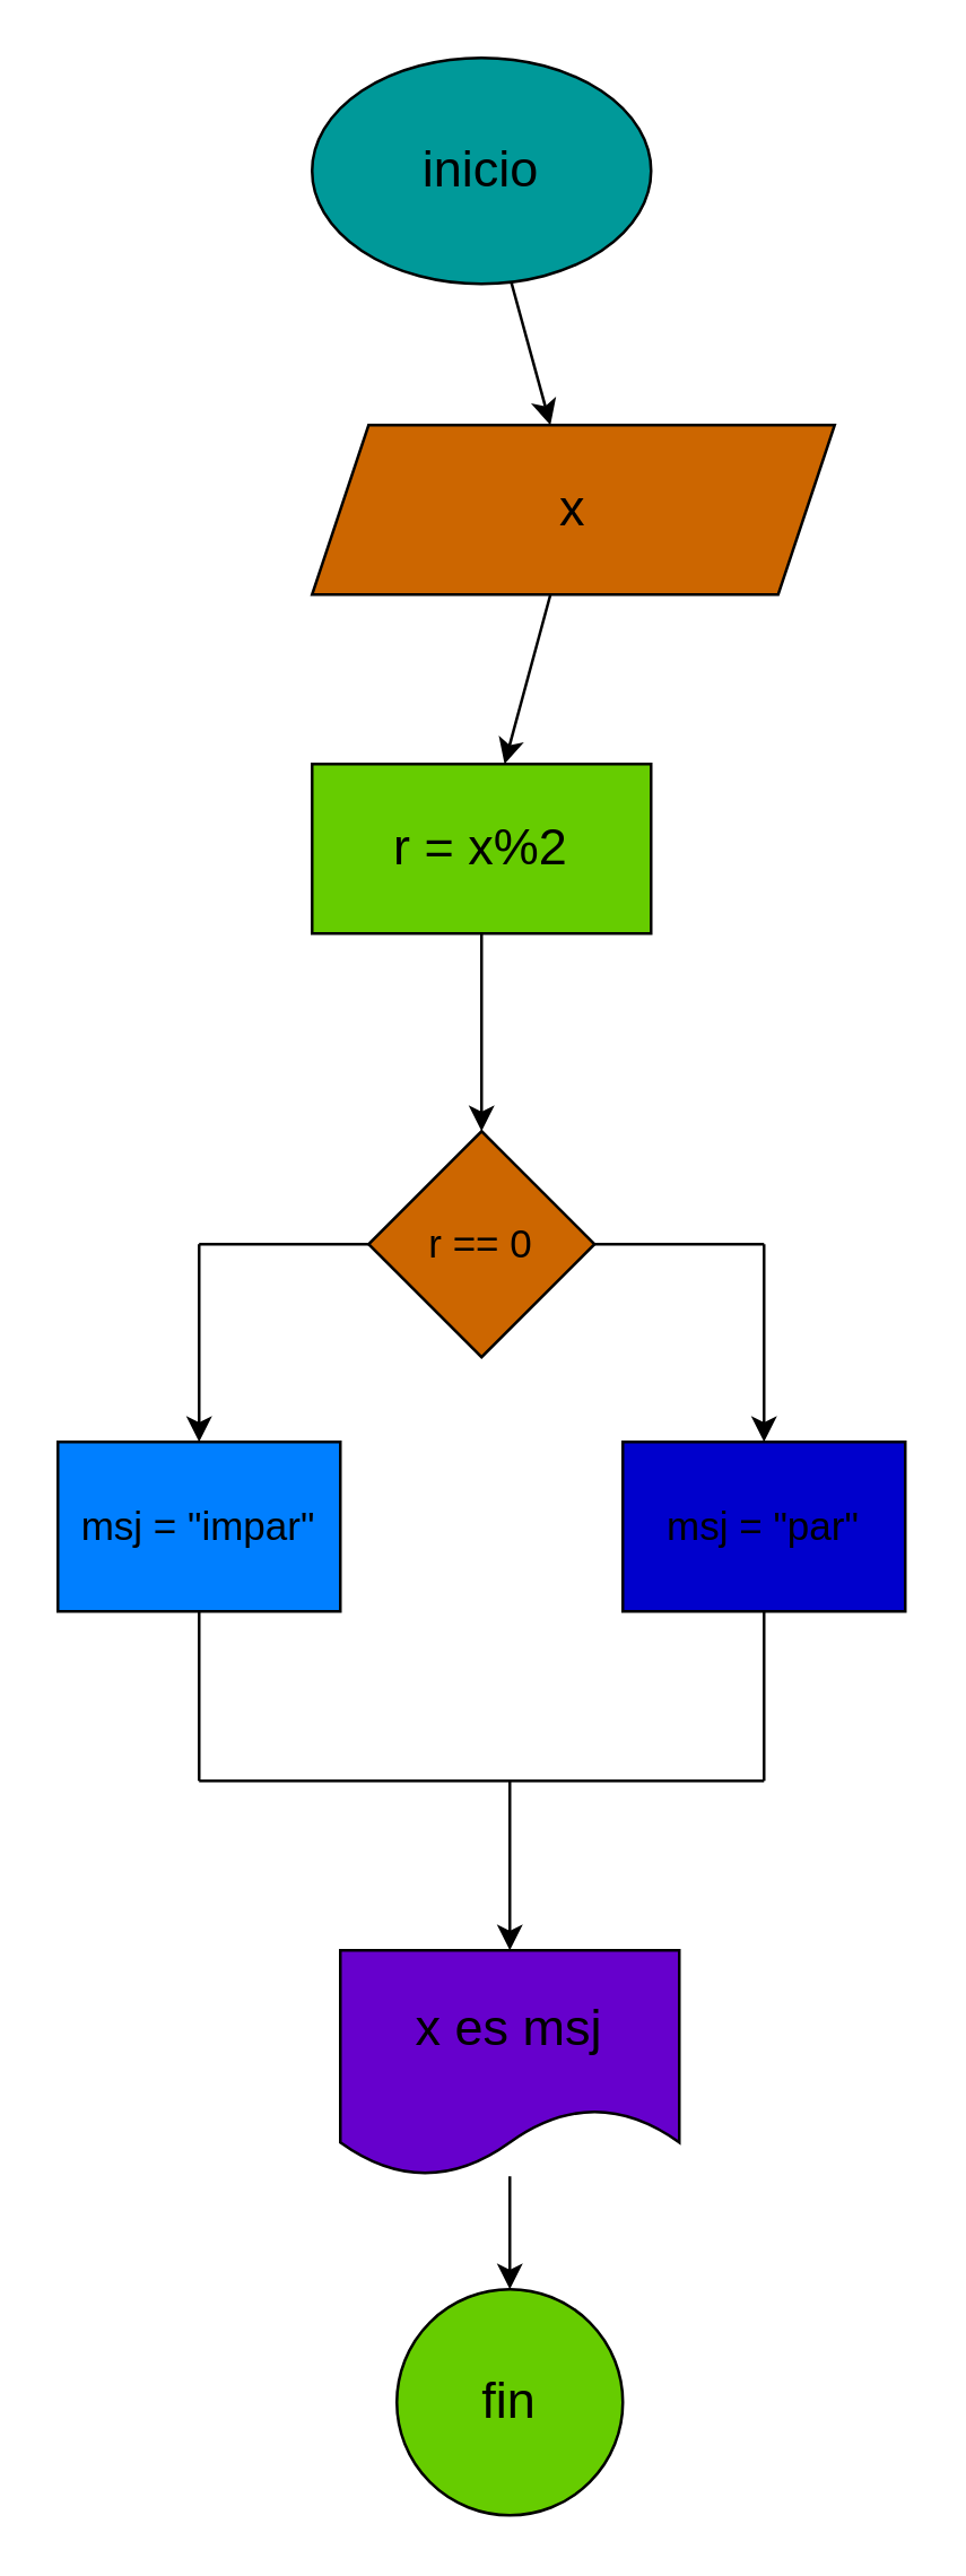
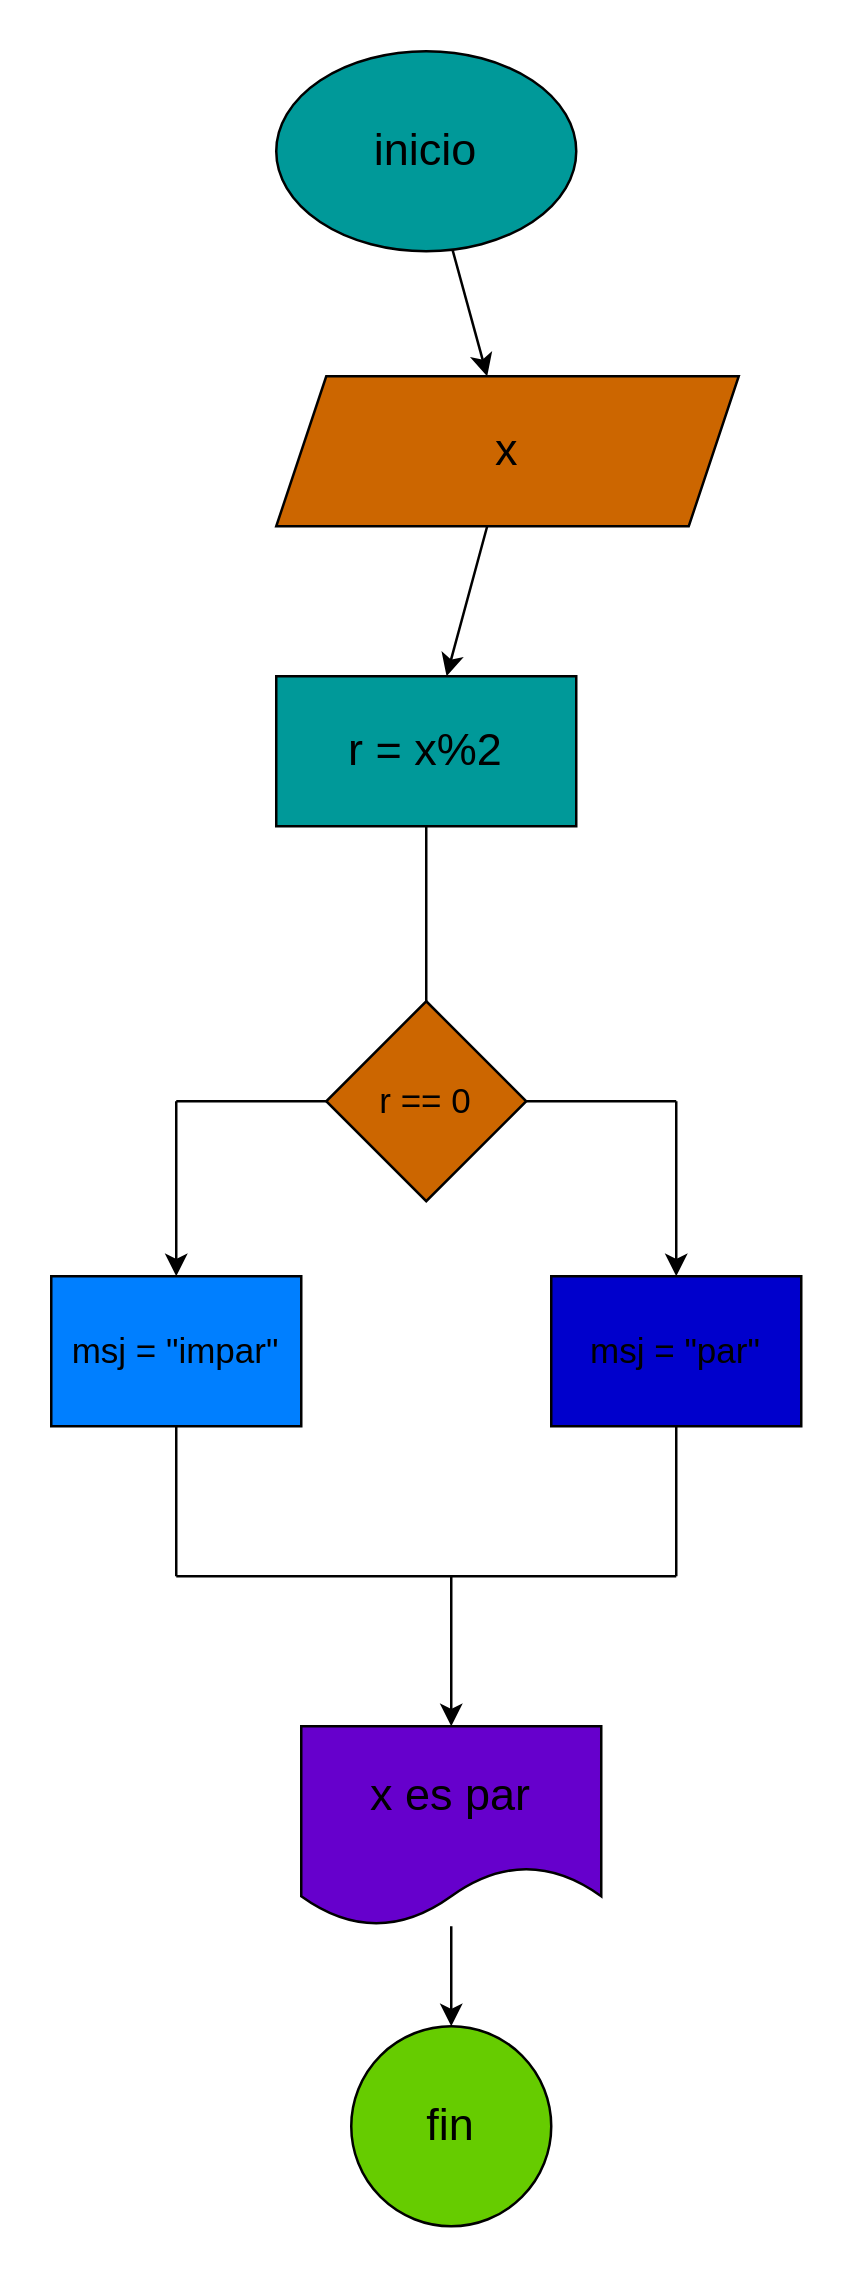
  <mxCell id="0" />
  <mxCell id="1" parent="0" />
  <mxCell id="2" value="" style="edgeStyle=none;html=1;" edge="1" parent="1" source="3" target="5"><mxGeometry relative="1" as="geometry" /></mxCell>
  <mxCell id="3" value="&lt;font style=&quot;font-size: 18px;&quot;&gt;inicio&lt;/font&gt;" style="ellipse;whiteSpace=wrap;html=1;fillColor=#009999;" vertex="1" parent="1"><mxGeometry x="110" y="20" width="120" height="80" as="geometry" /></mxCell>
  <mxCell id="4" value="" style="edgeStyle=none;html=1;" edge="1" parent="1" source="5" target="7"><mxGeometry relative="1" as="geometry" /></mxCell>
  <mxCell id="5" value="&lt;font style=&quot;font-size: 18px;&quot;&gt;x&lt;/font&gt;" style="shape=parallelogram;perimeter=parallelogramPerimeter;whiteSpace=wrap;html=1;fixedSize=1;fillColor=#CC6600;" vertex="1" parent="1"><mxGeometry x="110" y="150" width="185" height="60" as="geometry" /></mxCell>
- <mxCell id="6" value="" style="edgeStyle=none;html=1;" edge="1" parent="1" source="7" target="8"><mxGeometry relative="1" as="geometry" /></mxCell>
- <mxCell id="7" value="&lt;font style=&quot;font-size: 18px;&quot;&gt;r = x%2&lt;/font&gt;" style="whiteSpace=wrap;html=1;fillColor=#66CC00;" vertex="1" parent="1"><mxGeometry x="110" y="270" width="120" height="60" as="geometry" /></mxCell>
+ <mxCell id="6" value="" style="edgeStyle=none;html=1;endArrow=none;" edge="1" parent="1" source="7" target="8"><mxGeometry relative="1" as="geometry" /></mxCell>
+ <mxCell id="7" value="&lt;font style=&quot;font-size: 18px;&quot;&gt;r = x%2&lt;/font&gt;" style="whiteSpace=wrap;html=1;fillColor=#009999;" vertex="1" parent="1"><mxGeometry x="110" y="270" width="120" height="60" as="geometry" /></mxCell>
  <mxCell id="8" value="&lt;font style=&quot;font-size: 14px;&quot;&gt;r == 0&lt;/font&gt;" style="rhombus;whiteSpace=wrap;html=1;fillColor=#cc6600;" vertex="1" parent="1"><mxGeometry x="130" y="400" width="80" height="80" as="geometry" /></mxCell>
  <mxCell id="9" value="" style="endArrow=none;html=1;exitX=1;exitY=0.5;exitDx=0;exitDy=0;" edge="1" parent="1" source="8"><mxGeometry width="50" height="50" relative="1" as="geometry"><mxPoint x="220" y="560" as="sourcePoint" /><mxPoint x="270" y="440" as="targetPoint" /></mxGeometry></mxCell>
  <mxCell id="10" value="" style="endArrow=classic;html=1;" edge="1" parent="1"><mxGeometry width="50" height="50" relative="1" as="geometry"><mxPoint x="270" y="440" as="sourcePoint" /><mxPoint x="270" y="510" as="targetPoint" /></mxGeometry></mxCell>
  <mxCell id="11" value="&lt;font style=&quot;font-size: 14px;&quot;&gt;msj = &quot;par&quot;&lt;/font&gt;" style="rounded=0;whiteSpace=wrap;html=1;fillColor=#0000CC;" vertex="1" parent="1"><mxGeometry x="220" y="510" width="100" height="60" as="geometry" /></mxCell>
  <mxCell id="12" value="" style="endArrow=none;html=1;entryX=0;entryY=0.5;entryDx=0;entryDy=0;" edge="1" parent="1" target="8"><mxGeometry width="50" height="50" relative="1" as="geometry"><mxPoint x="70" y="440" as="sourcePoint" /><mxPoint x="270" y="510" as="targetPoint" /></mxGeometry></mxCell>
  <mxCell id="13" value="" style="endArrow=classic;html=1;" edge="1" parent="1"><mxGeometry width="50" height="50" relative="1" as="geometry"><mxPoint x="70" y="440" as="sourcePoint" /><mxPoint x="70" y="510" as="targetPoint" /></mxGeometry></mxCell>
  <mxCell id="14" value="&lt;font style=&quot;font-size: 14px;&quot;&gt;msj = &quot;impar&quot;&lt;/font&gt;" style="rounded=0;whiteSpace=wrap;html=1;fillColor=#007FFF;" vertex="1" parent="1"><mxGeometry x="20" y="510" width="100" height="60" as="geometry" /></mxCell>
  <mxCell id="15" value="" style="endArrow=none;html=1;exitX=0.5;exitY=1;exitDx=0;exitDy=0;" edge="1" parent="1" source="14"><mxGeometry width="50" height="50" relative="1" as="geometry"><mxPoint x="220" y="560" as="sourcePoint" /><mxPoint x="70" y="630" as="targetPoint" /></mxGeometry></mxCell>
  <mxCell id="16" value="" style="endArrow=none;html=1;exitX=0.5;exitY=1;exitDx=0;exitDy=0;" edge="1" parent="1" source="11"><mxGeometry width="50" height="50" relative="1" as="geometry"><mxPoint x="220" y="560" as="sourcePoint" /><mxPoint x="270" y="630" as="targetPoint" /></mxGeometry></mxCell>
  <mxCell id="17" value="" style="endArrow=none;html=1;" edge="1" parent="1"><mxGeometry width="50" height="50" relative="1" as="geometry"><mxPoint x="70" y="630" as="sourcePoint" /><mxPoint x="270" y="630" as="targetPoint" /></mxGeometry></mxCell>
  <mxCell id="18" value="" style="endArrow=classic;html=1;" edge="1" parent="1"><mxGeometry width="50" height="50" relative="1" as="geometry"><mxPoint x="180" y="630" as="sourcePoint" /><mxPoint x="180" y="690" as="targetPoint" /></mxGeometry></mxCell>
  <mxCell id="19" value="" style="edgeStyle=none;html=1;" edge="1" parent="1" source="20"><mxGeometry relative="1" as="geometry"><mxPoint x="180" y="810" as="targetPoint" /></mxGeometry></mxCell>
- <mxCell id="20" value="&lt;font style=&quot;font-size: 18px;&quot;&gt;x es msj&lt;/font&gt;" style="shape=document;whiteSpace=wrap;html=1;boundedLbl=1;fillColor=#6600CC;" vertex="1" parent="1"><mxGeometry x="120" y="690" width="120" height="80" as="geometry" /></mxCell>
+ <mxCell id="20" value="&lt;font style=&quot;font-size: 18px;&quot;&gt;x es par&lt;/font&gt;" style="shape=document;whiteSpace=wrap;html=1;boundedLbl=1;fillColor=#6600CC;" vertex="1" parent="1"><mxGeometry x="120" y="690" width="120" height="80" as="geometry" /></mxCell>
  <mxCell id="21" value="&lt;font style=&quot;font-size: 18px;&quot;&gt;fin&lt;/font&gt;" style="ellipse;whiteSpace=wrap;html=1;aspect=fixed;fillColor=#66cc00;" vertex="1" parent="1"><mxGeometry x="140" y="810" width="80" height="80" as="geometry" /></mxCell>
